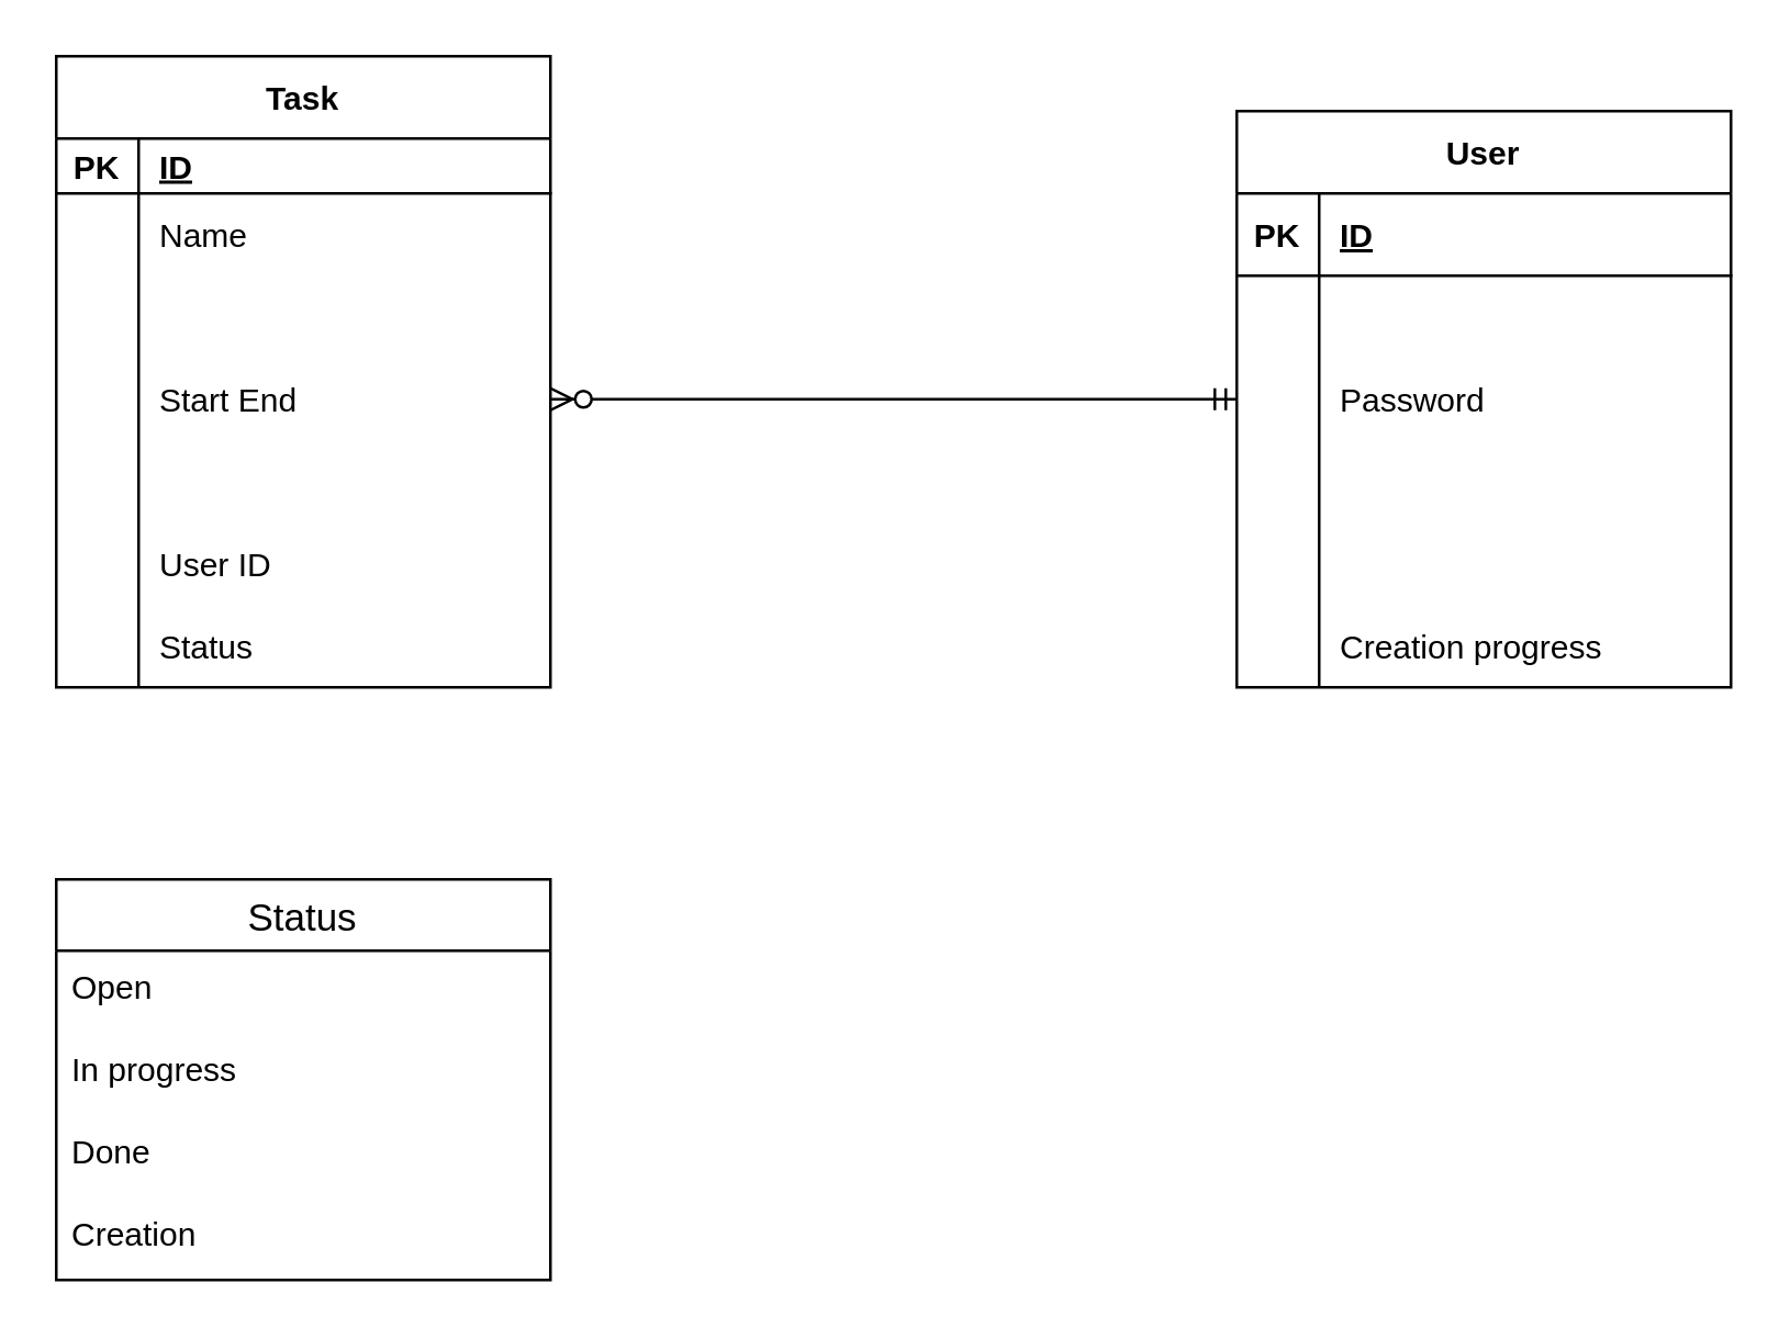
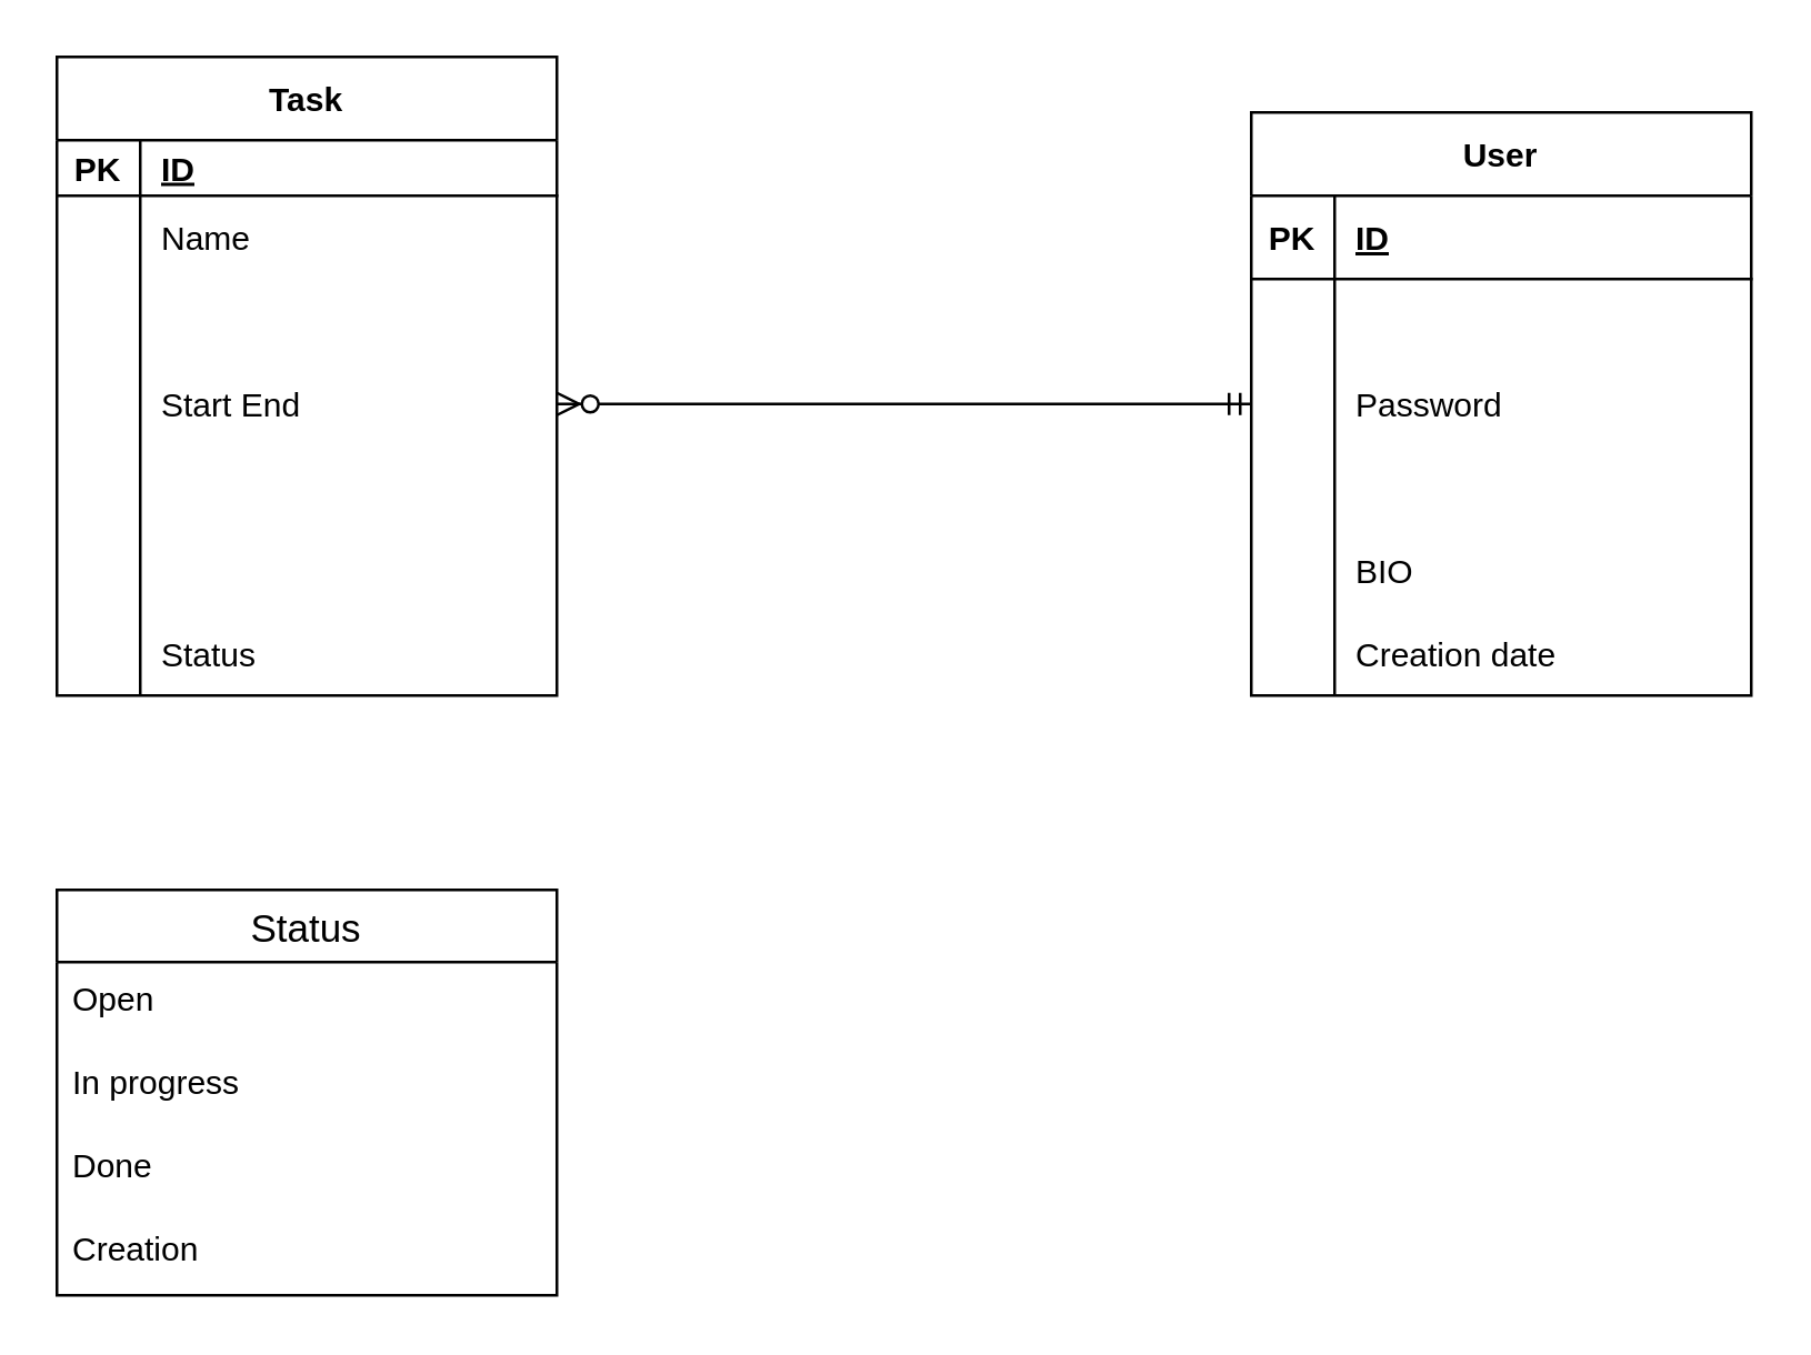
  <mxCell id="0" />
  <mxCell id="1" parent="0" />
  <mxCell id="2" value="Task" style="shape=table;startSize=30;container=1;collapsible=1;childLayout=tableLayout;fixedRows=1;rowLines=0;fontStyle=1;align=center;resizeLast=1;" parent="1" vertex="1"><mxGeometry x="20" y="20" width="180" height="230" as="geometry" /></mxCell>
  <mxCell id="3" value="" style="shape=partialRectangle;collapsible=0;dropTarget=0;pointerEvents=0;fillColor=none;top=0;left=0;bottom=1;right=0;points=[[0,0.5],[1,0.5]];portConstraint=eastwest;" parent="2" vertex="1"><mxGeometry y="30" width="180" height="20" as="geometry" /></mxCell>
  <mxCell id="4" value="PK" style="shape=partialRectangle;connectable=0;fillColor=none;top=0;left=0;bottom=0;right=0;fontStyle=1;overflow=hidden;" parent="3" vertex="1"><mxGeometry width="30" height="20" as="geometry"><mxRectangle width="30" height="20" as="alternateBounds" /></mxGeometry></mxCell>
  <mxCell id="5" value="ID" style="shape=partialRectangle;connectable=0;fillColor=none;top=0;left=0;bottom=0;right=0;align=left;spacingLeft=6;fontStyle=5;overflow=hidden;" parent="3" vertex="1"><mxGeometry x="30" width="150" height="20" as="geometry"><mxRectangle width="150" height="20" as="alternateBounds" /></mxGeometry></mxCell>
  <mxCell id="6" value="" style="shape=partialRectangle;collapsible=0;dropTarget=0;pointerEvents=0;fillColor=none;top=0;left=0;bottom=0;right=0;points=[[0,0.5],[1,0.5]];portConstraint=eastwest;" parent="2" vertex="1"><mxGeometry y="50" width="180" height="30" as="geometry" /></mxCell>
  <mxCell id="7" value="" style="shape=partialRectangle;connectable=0;fillColor=none;top=0;left=0;bottom=0;right=0;editable=1;overflow=hidden;" parent="6" vertex="1"><mxGeometry width="30" height="30" as="geometry"><mxRectangle width="30" height="30" as="alternateBounds" /></mxGeometry></mxCell>
  <mxCell id="8" value="Name" style="shape=partialRectangle;connectable=0;fillColor=none;top=0;left=0;bottom=0;right=0;align=left;spacingLeft=6;overflow=hidden;" parent="6" vertex="1"><mxGeometry x="30" width="150" height="30" as="geometry"><mxRectangle width="150" height="30" as="alternateBounds" /></mxGeometry></mxCell>
  <mxCell id="9" value="" style="shape=partialRectangle;collapsible=0;dropTarget=0;pointerEvents=0;fillColor=none;top=0;left=0;bottom=0;right=0;points=[[0,0.5],[1,0.5]];portConstraint=eastwest;" parent="2" vertex="1"><mxGeometry y="80" width="180" height="30" as="geometry" /></mxCell>
  <mxCell id="10" value="" style="shape=partialRectangle;connectable=0;fillColor=none;top=0;left=0;bottom=0;right=0;editable=1;overflow=hidden;" parent="9" vertex="1"><mxGeometry width="30" height="30" as="geometry"><mxRectangle width="30" height="30" as="alternateBounds" /></mxGeometry></mxCell>
  <mxCell id="11" value="" style="shape=partialRectangle;collapsible=0;dropTarget=0;pointerEvents=0;fillColor=none;top=0;left=0;bottom=0;right=0;points=[[0,0.5],[1,0.5]];portConstraint=eastwest;" parent="2" vertex="1"><mxGeometry y="110" width="180" height="30" as="geometry" /></mxCell>
  <mxCell id="12" value="" style="shape=partialRectangle;connectable=0;fillColor=none;top=0;left=0;bottom=0;right=0;editable=1;overflow=hidden;" parent="11" vertex="1"><mxGeometry width="30" height="30" as="geometry"><mxRectangle width="30" height="30" as="alternateBounds" /></mxGeometry></mxCell>
  <mxCell id="13" value="Start End" style="shape=partialRectangle;connectable=0;fillColor=none;top=0;left=0;bottom=0;right=0;align=left;spacingLeft=6;overflow=hidden;" parent="11" vertex="1"><mxGeometry x="30" width="150" height="30" as="geometry"><mxRectangle width="150" height="30" as="alternateBounds" /></mxGeometry></mxCell>
  <mxCell id="14" style="shape=partialRectangle;collapsible=0;dropTarget=0;pointerEvents=0;fillColor=none;top=0;left=0;bottom=0;right=0;points=[[0,0.5],[1,0.5]];portConstraint=eastwest;" parent="2" vertex="1"><mxGeometry y="140" width="180" height="30" as="geometry" /></mxCell>
  <mxCell id="15" style="shape=partialRectangle;connectable=0;fillColor=none;top=0;left=0;bottom=0;right=0;editable=1;overflow=hidden;" parent="14" vertex="1"><mxGeometry width="30" height="30" as="geometry"><mxRectangle width="30" height="30" as="alternateBounds" /></mxGeometry></mxCell>
  <mxCell id="16" style="shape=partialRectangle;collapsible=0;dropTarget=0;pointerEvents=0;fillColor=none;top=0;left=0;bottom=0;right=0;points=[[0,0.5],[1,0.5]];portConstraint=eastwest;" parent="2" vertex="1"><mxGeometry y="170" width="180" height="30" as="geometry" /></mxCell>
  <mxCell id="17" style="shape=partialRectangle;connectable=0;fillColor=none;top=0;left=0;bottom=0;right=0;editable=1;overflow=hidden;" parent="16" vertex="1"><mxGeometry width="30" height="30" as="geometry"><mxRectangle width="30" height="30" as="alternateBounds" /></mxGeometry></mxCell>
- <mxCell id="18" value="User ID" style="shape=partialRectangle;connectable=0;fillColor=none;top=0;left=0;bottom=0;right=0;align=left;spacingLeft=6;overflow=hidden;" parent="16" vertex="1"><mxGeometry x="30" width="150" height="30" as="geometry"><mxRectangle width="150" height="30" as="alternateBounds" /></mxGeometry></mxCell>
  <mxCell id="19" style="shape=partialRectangle;collapsible=0;dropTarget=0;pointerEvents=0;fillColor=none;top=0;left=0;bottom=0;right=0;points=[[0,0.5],[1,0.5]];portConstraint=eastwest;" parent="2" vertex="1"><mxGeometry y="200" width="180" height="30" as="geometry" /></mxCell>
  <mxCell id="20" style="shape=partialRectangle;connectable=0;fillColor=none;top=0;left=0;bottom=0;right=0;editable=1;overflow=hidden;" parent="19" vertex="1"><mxGeometry width="30" height="30" as="geometry"><mxRectangle width="30" height="30" as="alternateBounds" /></mxGeometry></mxCell>
  <mxCell id="21" value="Status" style="shape=partialRectangle;connectable=0;fillColor=none;top=0;left=0;bottom=0;right=0;align=left;spacingLeft=6;overflow=hidden;" parent="19" vertex="1"><mxGeometry x="30" width="150" height="30" as="geometry"><mxRectangle width="150" height="30" as="alternateBounds" /></mxGeometry></mxCell>
  <mxCell id="22" value="User" style="shape=table;startSize=30;container=1;collapsible=1;childLayout=tableLayout;fixedRows=1;rowLines=0;fontStyle=1;align=center;resizeLast=1;" parent="1" vertex="1"><mxGeometry x="450" y="40" width="180" height="210" as="geometry" /></mxCell>
  <mxCell id="23" value="" style="shape=partialRectangle;collapsible=0;dropTarget=0;pointerEvents=0;fillColor=none;top=0;left=0;bottom=1;right=0;points=[[0,0.5],[1,0.5]];portConstraint=eastwest;" parent="22" vertex="1"><mxGeometry y="30" width="180" height="30" as="geometry" /></mxCell>
  <mxCell id="24" value="PK" style="shape=partialRectangle;connectable=0;fillColor=none;top=0;left=0;bottom=0;right=0;fontStyle=1;overflow=hidden;" parent="23" vertex="1"><mxGeometry width="30" height="30" as="geometry"><mxRectangle width="30" height="30" as="alternateBounds" /></mxGeometry></mxCell>
  <mxCell id="25" value="ID" style="shape=partialRectangle;connectable=0;fillColor=none;top=0;left=0;bottom=0;right=0;align=left;spacingLeft=6;fontStyle=5;overflow=hidden;" parent="23" vertex="1"><mxGeometry x="30" width="150" height="30" as="geometry"><mxRectangle width="150" height="30" as="alternateBounds" /></mxGeometry></mxCell>
  <mxCell id="26" value="" style="shape=partialRectangle;collapsible=0;dropTarget=0;pointerEvents=0;fillColor=none;top=0;left=0;bottom=0;right=0;points=[[0,0.5],[1,0.5]];portConstraint=eastwest;" parent="22" vertex="1"><mxGeometry y="60" width="180" height="30" as="geometry" /></mxCell>
  <mxCell id="27" value="" style="shape=partialRectangle;connectable=0;fillColor=none;top=0;left=0;bottom=0;right=0;editable=1;overflow=hidden;" parent="26" vertex="1"><mxGeometry width="30" height="30" as="geometry"><mxRectangle width="30" height="30" as="alternateBounds" /></mxGeometry></mxCell>
  <mxCell id="28" value="" style="shape=partialRectangle;collapsible=0;dropTarget=0;pointerEvents=0;fillColor=none;top=0;left=0;bottom=0;right=0;points=[[0,0.5],[1,0.5]];portConstraint=eastwest;" parent="22" vertex="1"><mxGeometry y="90" width="180" height="30" as="geometry" /></mxCell>
  <mxCell id="29" value="" style="shape=partialRectangle;connectable=0;fillColor=none;top=0;left=0;bottom=0;right=0;editable=1;overflow=hidden;" parent="28" vertex="1"><mxGeometry width="30" height="30" as="geometry"><mxRectangle width="30" height="30" as="alternateBounds" /></mxGeometry></mxCell>
  <mxCell id="30" value="Password" style="shape=partialRectangle;connectable=0;fillColor=none;top=0;left=0;bottom=0;right=0;align=left;spacingLeft=6;overflow=hidden;" parent="28" vertex="1"><mxGeometry x="30" width="150" height="30" as="geometry"><mxRectangle width="150" height="30" as="alternateBounds" /></mxGeometry></mxCell>
  <mxCell id="31" value="" style="shape=partialRectangle;collapsible=0;dropTarget=0;pointerEvents=0;fillColor=none;top=0;left=0;bottom=0;right=0;points=[[0,0.5],[1,0.5]];portConstraint=eastwest;" parent="22" vertex="1"><mxGeometry y="120" width="180" height="30" as="geometry" /></mxCell>
  <mxCell id="32" value="" style="shape=partialRectangle;connectable=0;fillColor=none;top=0;left=0;bottom=0;right=0;editable=1;overflow=hidden;" parent="31" vertex="1"><mxGeometry width="30" height="30" as="geometry"><mxRectangle width="30" height="30" as="alternateBounds" /></mxGeometry></mxCell>
  <mxCell id="33" style="shape=partialRectangle;collapsible=0;dropTarget=0;pointerEvents=0;fillColor=none;top=0;left=0;bottom=0;right=0;points=[[0,0.5],[1,0.5]];portConstraint=eastwest;" parent="22" vertex="1"><mxGeometry y="150" width="180" height="30" as="geometry" /></mxCell>
  <mxCell id="34" style="shape=partialRectangle;connectable=0;fillColor=none;top=0;left=0;bottom=0;right=0;editable=1;overflow=hidden;" parent="33" vertex="1"><mxGeometry width="30" height="30" as="geometry"><mxRectangle width="30" height="30" as="alternateBounds" /></mxGeometry></mxCell>
+ <mxCell id="35" value="BIO" style="shape=partialRectangle;connectable=0;fillColor=none;top=0;left=0;bottom=0;right=0;align=left;spacingLeft=6;overflow=hidden;" parent="33" vertex="1"><mxGeometry x="30" width="150" height="30" as="geometry"><mxRectangle width="150" height="30" as="alternateBounds" /></mxGeometry></mxCell>
  <mxCell id="36" style="shape=partialRectangle;collapsible=0;dropTarget=0;pointerEvents=0;fillColor=none;top=0;left=0;bottom=0;right=0;points=[[0,0.5],[1,0.5]];portConstraint=eastwest;" parent="22" vertex="1"><mxGeometry y="180" width="180" height="30" as="geometry" /></mxCell>
  <mxCell id="37" style="shape=partialRectangle;connectable=0;fillColor=none;top=0;left=0;bottom=0;right=0;editable=1;overflow=hidden;" parent="36" vertex="1"><mxGeometry width="30" height="30" as="geometry"><mxRectangle width="30" height="30" as="alternateBounds" /></mxGeometry></mxCell>
- <mxCell id="38" value="Creation progress" style="shape=partialRectangle;connectable=0;fillColor=none;top=0;left=0;bottom=0;right=0;align=left;spacingLeft=6;overflow=hidden;" parent="36" vertex="1"><mxGeometry x="30" width="150" height="30" as="geometry"><mxRectangle width="150" height="30" as="alternateBounds" /></mxGeometry></mxCell>
+ <mxCell id="38" value="Creation date" style="shape=partialRectangle;connectable=0;fillColor=none;top=0;left=0;bottom=0;right=0;align=left;spacingLeft=6;overflow=hidden;" parent="36" vertex="1"><mxGeometry x="30" width="150" height="30" as="geometry"><mxRectangle width="150" height="30" as="alternateBounds" /></mxGeometry></mxCell>
  <mxCell id="39" value="" style="edgeStyle=entityRelationEdgeStyle;fontSize=12;html=1;endArrow=ERzeroToMany;startArrow=ERmandOne;rounded=0;exitX=0;exitY=0.5;exitDx=0;exitDy=0;entryX=1;entryY=0.5;entryDx=0;entryDy=0;" parent="1" source="28" target="11" edge="1"><mxGeometry width="100" height="100" relative="1" as="geometry"><mxPoint x="290" y="390" as="sourcePoint" /><mxPoint x="390" y="290" as="targetPoint" /></mxGeometry></mxCell>
  <mxCell id="40" value="Status" style="swimlane;fontStyle=0;childLayout=stackLayout;horizontal=1;startSize=26;horizontalStack=0;resizeParent=1;resizeParentMax=0;resizeLast=0;collapsible=1;marginBottom=0;align=center;fontSize=14;" parent="1" vertex="1"><mxGeometry x="20" y="320" width="180" height="146" as="geometry" /></mxCell>
  <mxCell id="41" value="Open" style="text;strokeColor=none;fillColor=none;spacingLeft=4;spacingRight=4;overflow=hidden;rotatable=0;points=[[0,0.5],[1,0.5]];portConstraint=eastwest;fontSize=12;" parent="40" vertex="1"><mxGeometry y="26" width="180" height="30" as="geometry" /></mxCell>
  <mxCell id="42" value="In progress" style="text;strokeColor=none;fillColor=none;spacingLeft=4;spacingRight=4;overflow=hidden;rotatable=0;points=[[0,0.5],[1,0.5]];portConstraint=eastwest;fontSize=12;" parent="40" vertex="1"><mxGeometry y="56" width="180" height="30" as="geometry" /></mxCell>
  <mxCell id="43" value="Done" style="text;strokeColor=none;fillColor=none;spacingLeft=4;spacingRight=4;overflow=hidden;rotatable=0;points=[[0,0.5],[1,0.5]];portConstraint=eastwest;fontSize=12;" parent="40" vertex="1"><mxGeometry y="86" width="180" height="30" as="geometry" /></mxCell>
  <mxCell id="44" value="Creation" style="text;strokeColor=none;fillColor=none;spacingLeft=4;spacingRight=4;overflow=hidden;rotatable=0;points=[[0,0.5],[1,0.5]];portConstraint=eastwest;fontSize=12;" parent="40" vertex="1"><mxGeometry y="116" width="180" height="30" as="geometry" /></mxCell>
